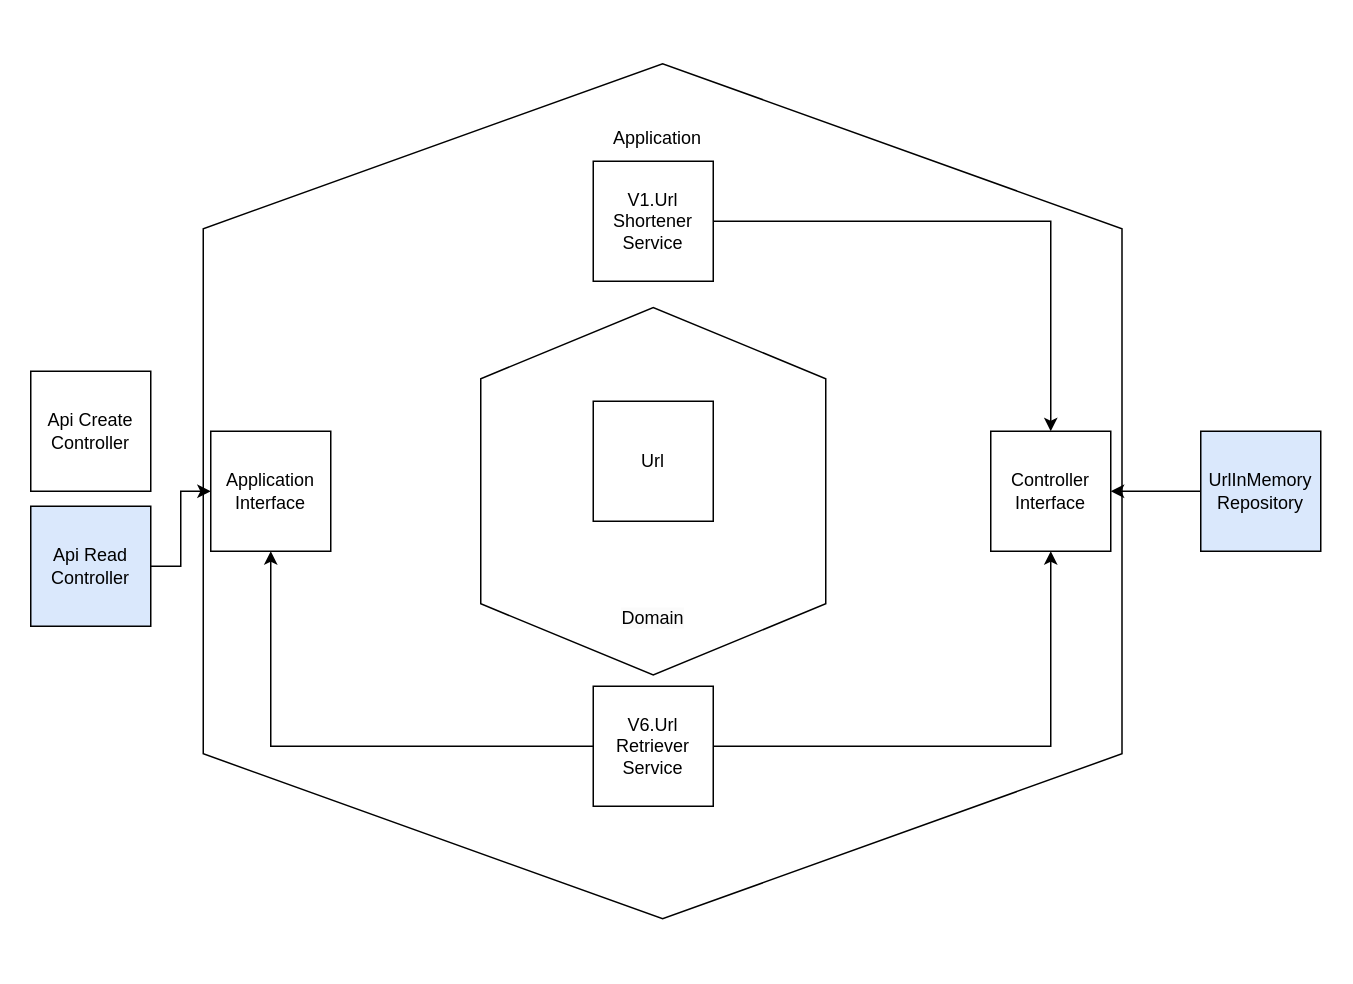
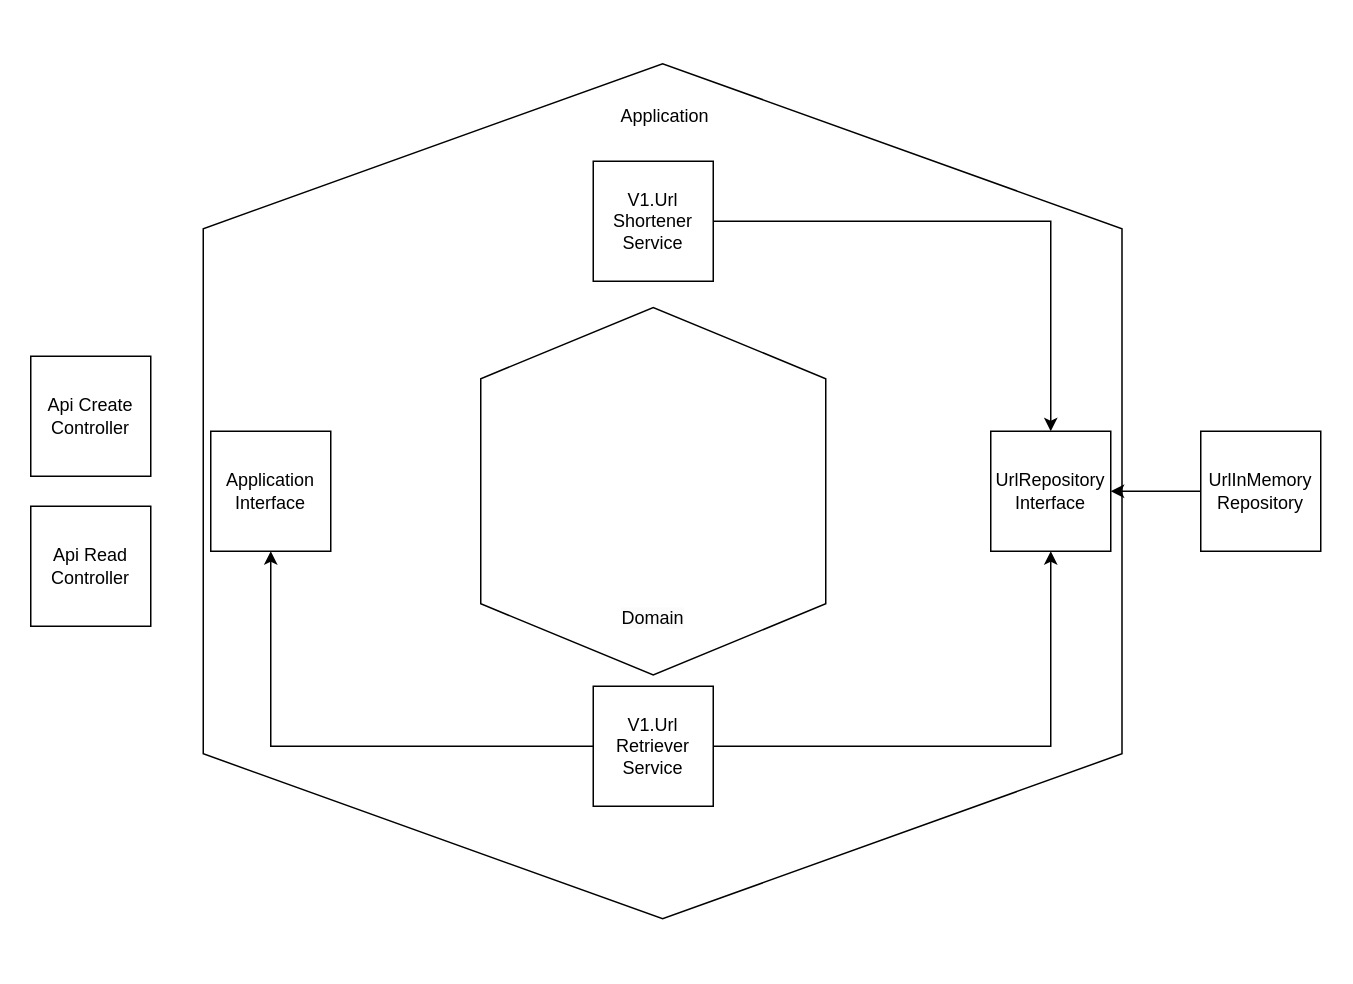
  <mxCell id="0" />
  <mxCell id="1" parent="0" />
  <mxCell id="2" value="" style="shape=hexagon;perimeter=hexagonPerimeter2;whiteSpace=wrap;html=1;fixedSize=1;size=110;rotation=-90;" vertex="1" parent="1"><mxGeometry x="156.25" y="20.75" width="570" height="612.5" as="geometry" /></mxCell>
  <mxCell id="3" value="" style="shape=hexagon;perimeter=hexagonPerimeter2;whiteSpace=wrap;html=1;fixedSize=1;size=47.5;rotation=-90;" vertex="1" parent="1"><mxGeometry x="312.5" y="212" width="245" height="230" as="geometry" /></mxCell>
- <mxCell id="4" value="Application" style="text;html=1;align=center;verticalAlign=middle;whiteSpace=wrap;rounded=0;" vertex="1" parent="1"><mxGeometry x="407.5" y="77" width="60" height="30" as="geometry" /></mxCell>
+ <mxCell id="4" value="Application" style="text;html=1;align=center;verticalAlign=middle;whiteSpace=wrap;rounded=0;" vertex="1" parent="1"><mxGeometry x="412.5" y="62" width="60" height="30" as="geometry" /></mxCell>
  <mxCell id="5" value="&lt;meta charset=&quot;utf-8&quot;&gt;&lt;span style=&quot;color: rgb(0, 0, 0); font-family: Helvetica; font-size: 12px; font-style: normal; font-variant-ligatures: normal; font-variant-caps: normal; font-weight: 400; letter-spacing: normal; orphans: 2; text-align: center; text-indent: 0px; text-transform: none; widows: 2; word-spacing: 0px; -webkit-text-stroke-width: 0px; white-space: normal; background-color: rgb(251, 251, 251); text-decoration-thickness: initial; text-decoration-style: initial; text-decoration-color: initial; display: inline !important; float: none;&quot;&gt;Domain&lt;/span&gt;" style="text;html=1;align=center;verticalAlign=middle;whiteSpace=wrap;rounded=0;" vertex="1" parent="1"><mxGeometry x="405" y="397" width="60" height="30" as="geometry" /></mxCell>
- <mxCell id="6" value="Url" style="whiteSpace=wrap;html=1;aspect=fixed;" vertex="1" parent="1"><mxGeometry x="395" y="267" width="80" height="80" as="geometry" /></mxCell>
- <mxCell id="7" value="Controller Interface" style="whiteSpace=wrap;html=1;aspect=fixed;" vertex="1" parent="1"><mxGeometry x="660" y="287" width="80" height="80" as="geometry" /></mxCell>
+ <mxCell id="7" value="UrlRepository Interface" style="whiteSpace=wrap;html=1;aspect=fixed;" vertex="1" parent="1"><mxGeometry x="660" y="287" width="80" height="80" as="geometry" /></mxCell>
  <mxCell id="8" style="edgeStyle=orthogonalEdgeStyle;rounded=0;orthogonalLoop=1;jettySize=auto;html=1;" edge="1" parent="1" source="9" target="7"><mxGeometry relative="1" as="geometry" /></mxCell>
- <mxCell id="9" value="UrlInMemory&lt;div&gt;Repository&lt;/div&gt;" style="whiteSpace=wrap;html=1;aspect=fixed;fillColor=#dae8fc;" vertex="1" parent="1"><mxGeometry x="800" y="287" width="80" height="80" as="geometry" /></mxCell>
+ <mxCell id="9" value="UrlInMemory&lt;div&gt;Repository&lt;/div&gt;" style="whiteSpace=wrap;html=1;aspect=fixed;" vertex="1" parent="1"><mxGeometry x="800" y="287" width="80" height="80" as="geometry" /></mxCell>
  <mxCell id="10" value="Application Interface" style="whiteSpace=wrap;html=1;aspect=fixed;" vertex="1" parent="1"><mxGeometry x="140" y="287" width="80" height="80" as="geometry" /></mxCell>
- <mxCell id="11" value="Api Create Controller" style="whiteSpace=wrap;html=1;aspect=fixed;" vertex="1" parent="1"><mxGeometry x="20" y="247" width="80" height="80" as="geometry" /></mxCell>
+ <mxCell id="11" value="Api Create Controller" style="whiteSpace=wrap;html=1;aspect=fixed;" vertex="1" parent="1"><mxGeometry x="20" y="237" width="80" height="80" as="geometry" /></mxCell>
  <mxCell id="12" style="edgeStyle=orthogonalEdgeStyle;rounded=0;orthogonalLoop=1;jettySize=auto;html=1;entryX=0.5;entryY=0;entryDx=0;entryDy=0;" edge="1" parent="1" source="13" target="7"><mxGeometry relative="1" as="geometry" /></mxCell>
  <mxCell id="13" value="V1.Url Shortener&lt;br&gt;Service" style="whiteSpace=wrap;html=1;aspect=fixed;" vertex="1" parent="1"><mxGeometry x="395" y="107" width="80" height="80" as="geometry" /></mxCell>
- <mxCell id="14" value="" style="edgeStyle=orthogonalEdgeStyle;rounded=0;orthogonalLoop=1;jettySize=auto;html=1;entryX=0;entryY=0.5;entryDx=0;entryDy=0;" edge="1" parent="1" source="15" target="10"><mxGeometry relative="1" as="geometry"><mxPoint x="140" y="427" as="targetPoint" /></mxGeometry></mxCell>
- <mxCell id="15" value="Api Read Controller" style="whiteSpace=wrap;html=1;aspect=fixed;fillColor=#dae8fc;" vertex="1" parent="1"><mxGeometry x="20" y="337" width="80" height="80" as="geometry" /></mxCell>
+ <mxCell id="15" value="Api Read Controller" style="whiteSpace=wrap;html=1;aspect=fixed;" vertex="1" parent="1"><mxGeometry x="20" y="337" width="80" height="80" as="geometry" /></mxCell>
  <mxCell id="16" style="edgeStyle=orthogonalEdgeStyle;rounded=0;orthogonalLoop=1;jettySize=auto;html=1;entryX=0.5;entryY=1;entryDx=0;entryDy=0;" edge="1" parent="1" source="18" target="10"><mxGeometry relative="1" as="geometry"><mxPoint x="220" y="427" as="targetPoint" /></mxGeometry></mxCell>
  <mxCell id="17" style="edgeStyle=orthogonalEdgeStyle;rounded=0;orthogonalLoop=1;jettySize=auto;html=1;entryX=0.5;entryY=1;entryDx=0;entryDy=0;" edge="1" parent="1" source="18" target="7"><mxGeometry relative="1" as="geometry" /></mxCell>
- <mxCell id="18" value="V6.Url Retriever Service" style="whiteSpace=wrap;html=1;aspect=fixed;" vertex="1" parent="1"><mxGeometry x="395" y="457" width="80" height="80" as="geometry" /></mxCell>
+ <mxCell id="18" value="V1.Url Retriever Service" style="whiteSpace=wrap;html=1;aspect=fixed;" vertex="1" parent="1"><mxGeometry x="395" y="457" width="80" height="80" as="geometry" /></mxCell>
